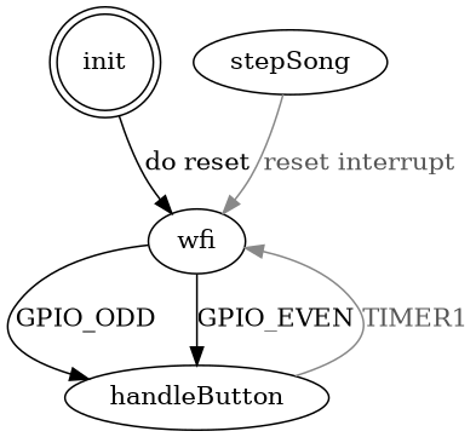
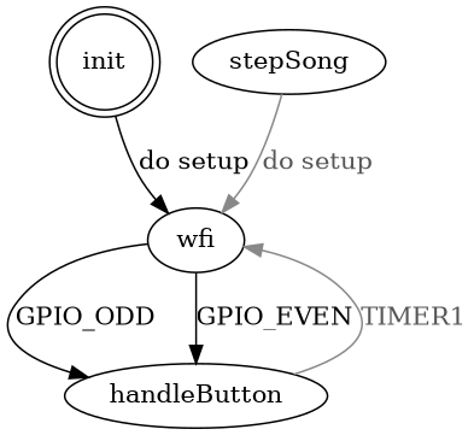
  digraph {
    rankdir=TB
    node [shape=ellipse]
    init [shape=doublecircle]
    wfi
    handleButton
    stepSong
-   init -> wfi [label="do reset"]
+   init -> wfi [label="do setup"]
    wfi -> handleButton [label=GPIO_ODD]
    wfi -> handleButton [label=GPIO_EVEN]
    handleButton -> wfi [color="#888888" fontcolor="#555555" label=TIMER1]
-   stepSong -> wfi [color="#888888" fontcolor="#555555" label="reset interrupt"]
+   stepSong -> wfi [color="#888888" fontcolor="#555555" label="do setup"]
  }
